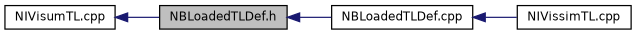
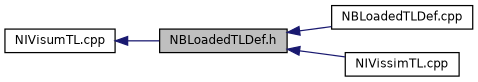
  digraph {
    rankdir=LR
    node [color=black fillcolor=white fontname=Helvetica fontsize=10 shape=record style=filled]
    edge [color=midnightblue dir=back fontname=Helvetica fontsize=10 labelfontname=Helvetica labelfontsize=10 style=solid]
    n1 [fillcolor=grey75 fontcolor=black height=0.2 label="NBLoadedTLDef.h" width=0.4]
    n2 [height=0.2 label="NBLoadedTLDef.cpp" width=0.4]
    n3 [height=0.2 label="NIVissimTL.cpp" width=0.4]
    n4 [height=0.2 label="NIVisumTL.cpp" width=0.4]
    n1 -> n2
-   n2 -> n3
+   n1 -> n3
    n4 -> n1
  }
